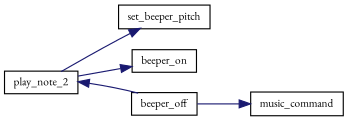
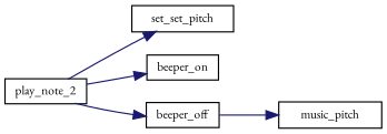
  digraph {
    fontname="EB Garamond"
    rankdir=LR
    node [color=black fillcolor=white fontname="EB Garamond" fontsize=10 shape=record style=filled]
    edge [color=midnightblue fontname="EB Garamond" fontsize=10 labelfontname=Helvetica labelfontsize=10 style=solid]
    n1 [height=0.2 label=play_note_2 width=0.4]
-   n2 [height=0.2 label=set_beeper_pitch width=0.4]
+   n2 [height=0.2 label=set_set_pitch width=0.4]
    n3 [height=0.2 label=beeper_on width=0.4]
    n4 [height=0.2 label=beeper_off width=0.4]
-   n5 [height=0.2 label=music_command width=0.4]
+   n5 [height=0.2 label=music_pitch width=0.4]
    n1 -> n2
    n1 -> n3
-   n4 -> n1
+   n1 -> n4
    n4 -> n5
  }
